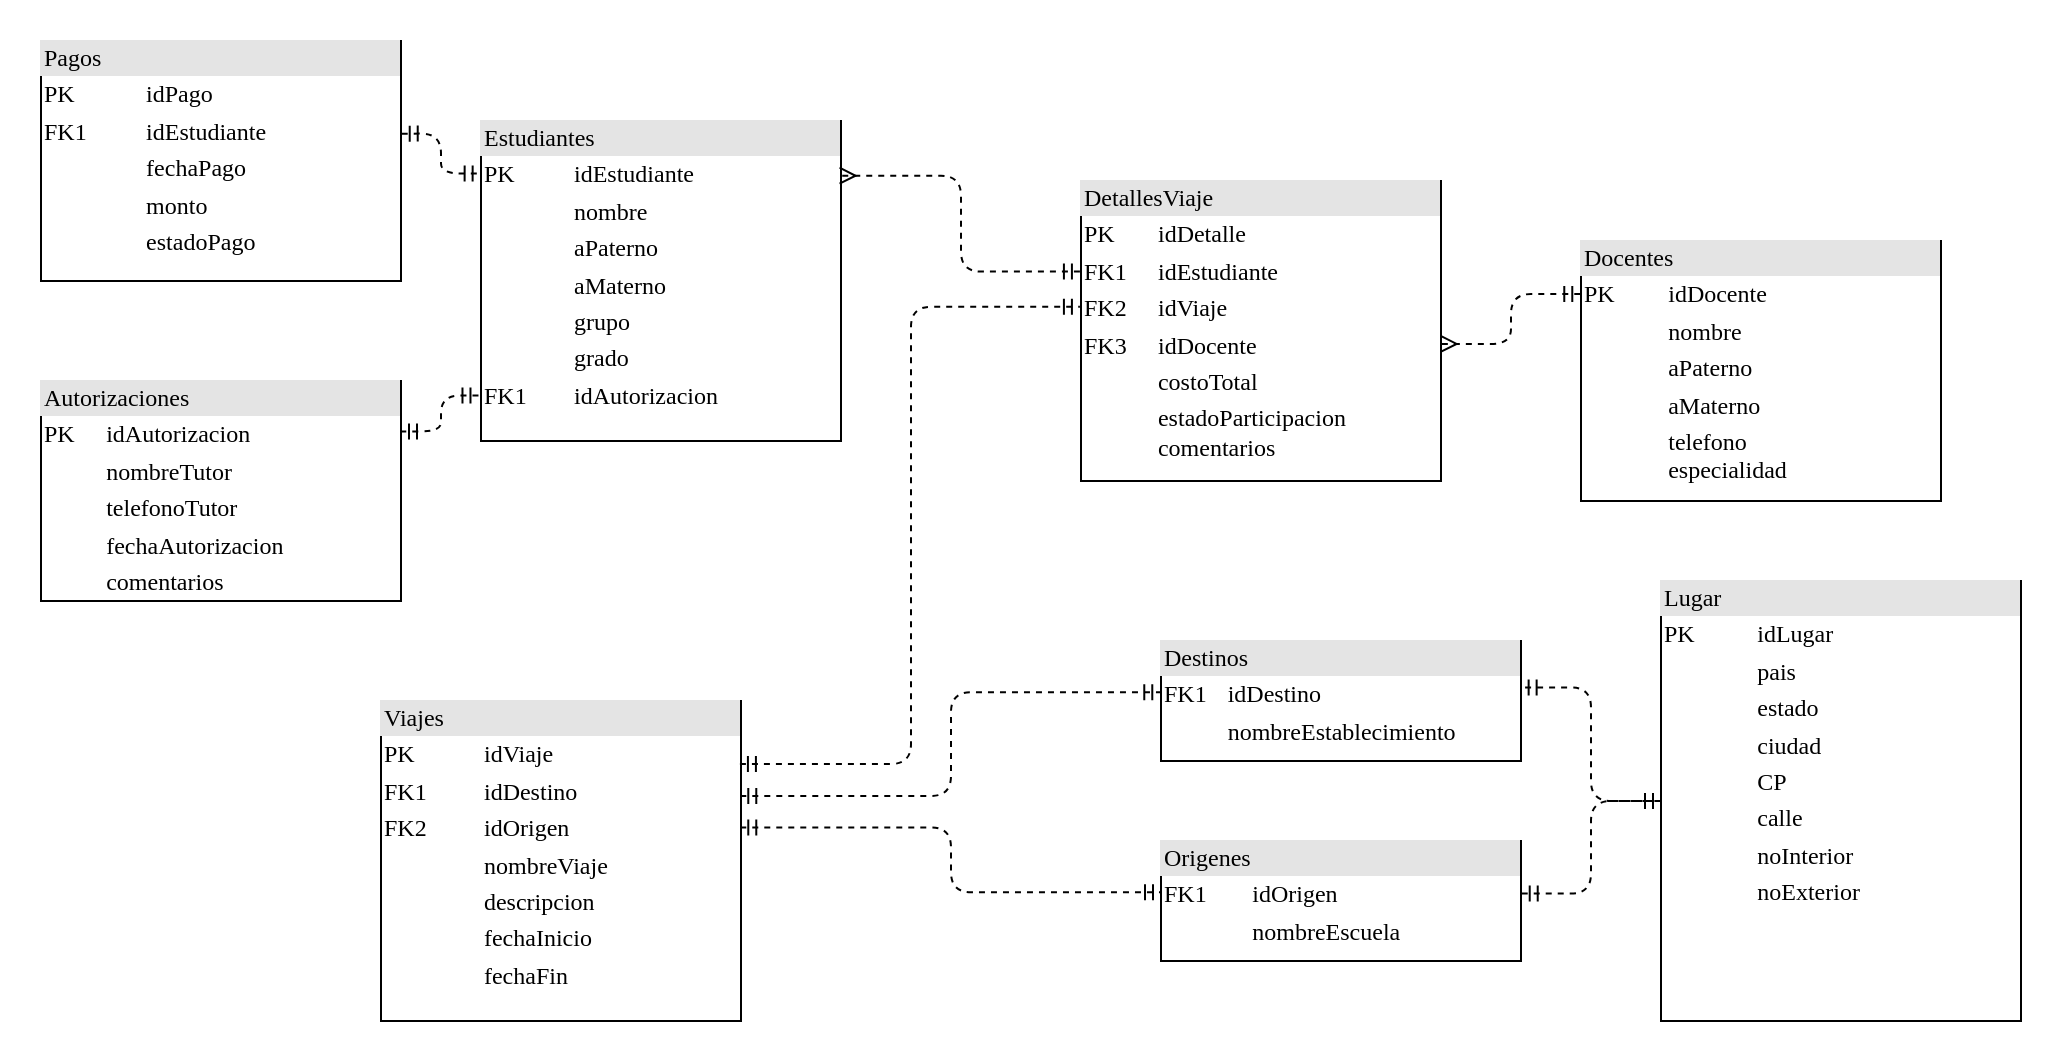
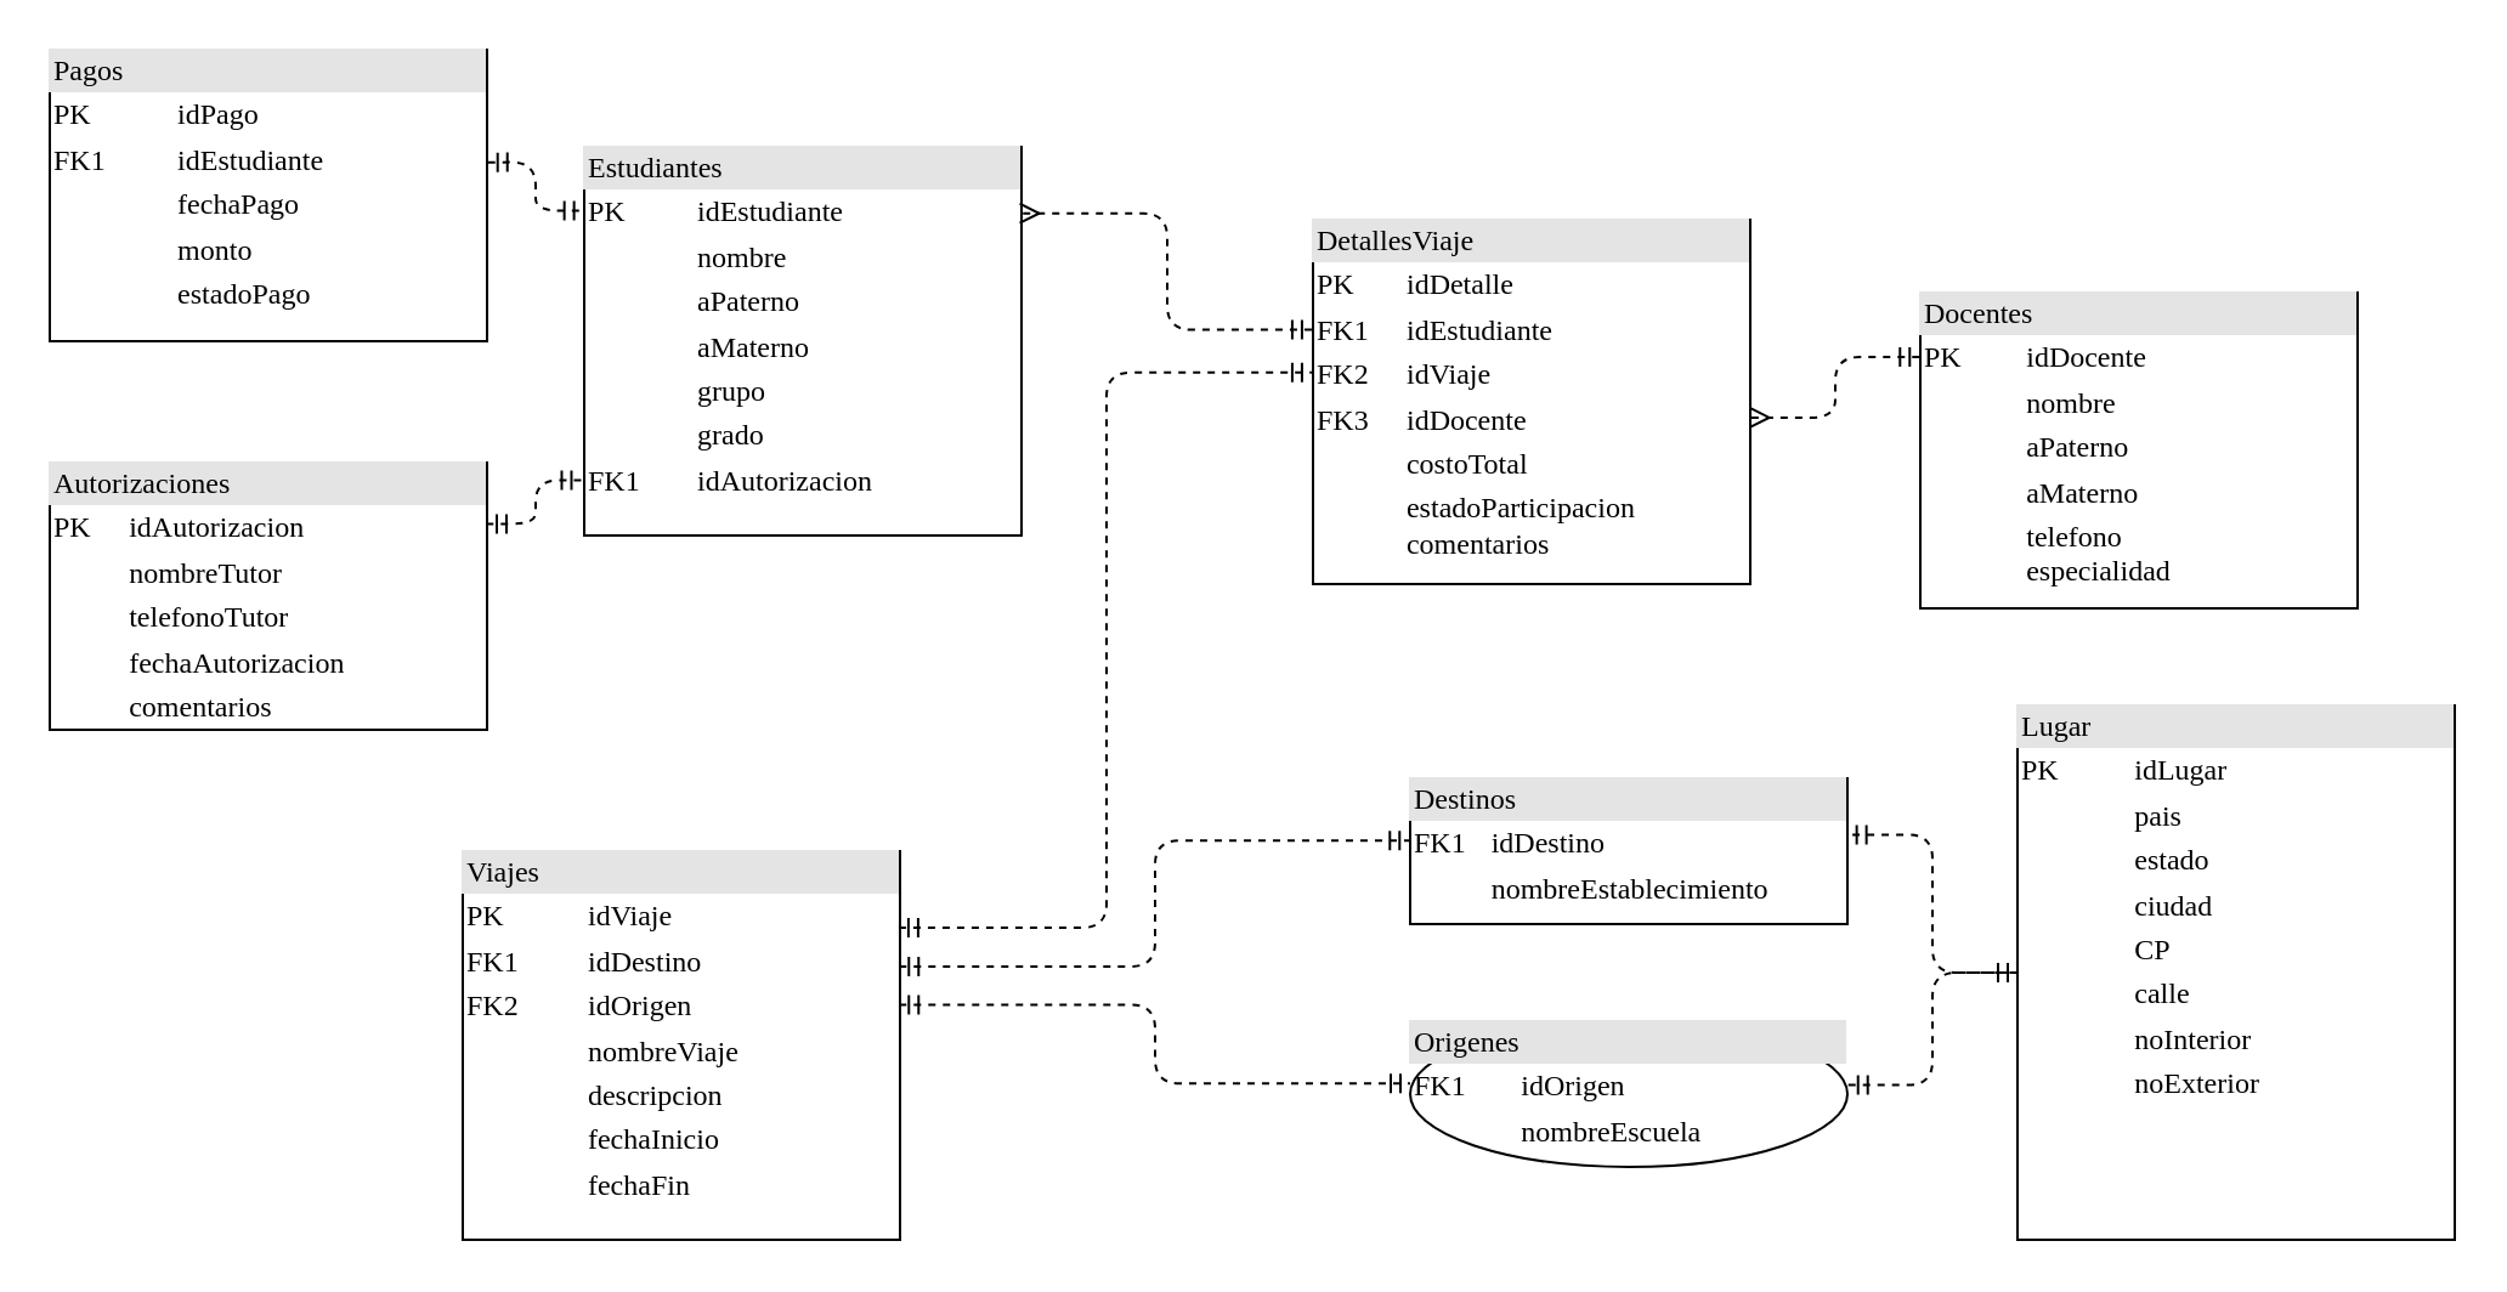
  <mxCell id="0" />
  <mxCell id="1" parent="0" />
  <mxCell id="2" value="&lt;div style=&quot;box-sizing:border-box;width:100%;background:#e4e4e4;padding:2px;&quot;&gt;Viajes&lt;/div&gt;&lt;table style=&quot;width:100%;font-size:1em;&quot; cellpadding=&quot;2&quot; cellspacing=&quot;0&quot;&gt;&lt;tbody&gt;&lt;tr&gt;&lt;td&gt;PK&lt;/td&gt;&lt;td&gt;idViaje&lt;/td&gt;&lt;/tr&gt;&lt;tr&gt;&lt;td&gt;FK1&lt;/td&gt;&lt;td&gt;idDestino&lt;/td&gt;&lt;/tr&gt;&lt;tr&gt;&lt;td&gt;FK2&lt;/td&gt;&lt;td&gt;idOrigen&lt;/td&gt;&lt;/tr&gt;&lt;tr&gt;&lt;td&gt;&lt;/td&gt;&lt;td&gt;nombreViaje&lt;/td&gt;&lt;/tr&gt;&lt;tr&gt;&lt;td&gt;&lt;br&gt;&lt;/td&gt;&lt;td&gt;descripcion&lt;/td&gt;&lt;/tr&gt;&lt;tr&gt;&lt;td&gt;&lt;br&gt;&lt;/td&gt;&lt;td&gt;fechaInicio&lt;/td&gt;&lt;/tr&gt;&lt;tr&gt;&lt;td&gt;&lt;br&gt;&lt;/td&gt;&lt;td&gt;fechaFin&lt;/td&gt;&lt;/tr&gt;&lt;/tbody&gt;&lt;/table&gt;" style="verticalAlign=top;align=left;overflow=fill;html=1;rounded=0;shadow=0;comic=0;labelBackgroundColor=none;strokeWidth=1;fontFamily=Verdana;fontSize=12" parent="1" vertex="1"><mxGeometry x="190" y="350" width="180" height="160" as="geometry" /></mxCell>
  <mxCell id="3" style="edgeStyle=orthogonalEdgeStyle;html=1;entryX=-0.001;entryY=0.164;dashed=1;labelBackgroundColor=none;startArrow=ERmandOne;endArrow=ERmandOne;fontFamily=Verdana;fontSize=12;align=left;endFill=0;entryDx=0;entryDy=0;entryPerimeter=0;exitX=1.002;exitY=0.386;exitDx=0;exitDy=0;exitPerimeter=0;" parent="1" source="4" target="12" edge="1"><mxGeometry relative="1" as="geometry" /></mxCell>
  <mxCell id="4" value="&lt;div style=&quot;box-sizing: border-box ; width: 100% ; background: #e4e4e4 ; padding: 2px&quot;&gt;Pagos&lt;/div&gt;&lt;table style=&quot;width: 100% ; font-size: 1em&quot; cellpadding=&quot;2&quot; cellspacing=&quot;0&quot;&gt;&lt;tbody&gt;&lt;tr&gt;&lt;td&gt;PK&lt;/td&gt;&lt;td&gt;idPago&lt;/td&gt;&lt;/tr&gt;&lt;tr&gt;&lt;td&gt;FK1&lt;/td&gt;&lt;td&gt;idEstudiante&lt;/td&gt;&lt;/tr&gt;&lt;tr&gt;&lt;td&gt;&lt;/td&gt;&lt;td&gt;fechaPago&lt;/td&gt;&lt;/tr&gt;&lt;tr&gt;&lt;td&gt;&lt;br&gt;&lt;/td&gt;&lt;td&gt;monto&lt;br&gt;&lt;/td&gt;&lt;/tr&gt;&lt;tr&gt;&lt;td&gt;&lt;br&gt;&lt;/td&gt;&lt;td&gt;estadoPago&lt;/td&gt;&lt;/tr&gt;&lt;/tbody&gt;&lt;/table&gt;" style="verticalAlign=top;align=left;overflow=fill;html=1;rounded=0;shadow=0;comic=0;labelBackgroundColor=none;strokeWidth=1;fontFamily=Verdana;fontSize=12" parent="1" vertex="1"><mxGeometry x="20" y="20" width="180" height="120" as="geometry" /></mxCell>
  <mxCell id="5" style="edgeStyle=orthogonalEdgeStyle;html=1;labelBackgroundColor=none;startArrow=ERmandOne;endArrow=ERmandOne;fontFamily=Verdana;fontSize=12;align=left;entryX=0;entryY=0.5;entryDx=0;entryDy=0;dashed=1;endFill=0;exitX=1.002;exitY=0.438;exitDx=0;exitDy=0;exitPerimeter=0;" parent="1" source="6" target="9" edge="1"><mxGeometry relative="1" as="geometry" /></mxCell>
- <mxCell id="6" value="&lt;div style=&quot;box-sizing: border-box ; width: 100% ; background: #e4e4e4 ; padding: 2px&quot;&gt;Origenes&lt;/div&gt;&lt;table style=&quot;width: 100% ; font-size: 1em&quot; cellpadding=&quot;2&quot; cellspacing=&quot;0&quot;&gt;&lt;tbody&gt;&lt;tr&gt;&lt;td&gt;FK1&lt;/td&gt;&lt;td&gt;idOrigen&lt;/td&gt;&lt;/tr&gt;&lt;tr&gt;&lt;td&gt;&lt;br&gt;&lt;/td&gt;&lt;td&gt;nombreEscuela&lt;/td&gt;&lt;/tr&gt;&lt;/tbody&gt;&lt;/table&gt;" style="verticalAlign=top;align=left;overflow=fill;html=1;rounded=0;shadow=0;comic=0;labelBackgroundColor=none;strokeWidth=1;fontFamily=Verdana;fontSize=12" parent="1" vertex="1"><mxGeometry x="580" y="420" width="180" height="60" as="geometry" /></mxCell>
+ <mxCell id="6" value="&lt;div style=&quot;box-sizing: border-box ; width: 100% ; background: #e4e4e4 ; padding: 2px&quot;&gt;Origenes&lt;/div&gt;&lt;table style=&quot;width: 100% ; font-size: 1em&quot; cellpadding=&quot;2&quot; cellspacing=&quot;0&quot;&gt;&lt;tbody&gt;&lt;tr&gt;&lt;td&gt;FK1&lt;/td&gt;&lt;td&gt;idOrigen&lt;/td&gt;&lt;/tr&gt;&lt;tr&gt;&lt;td&gt;&lt;br&gt;&lt;/td&gt;&lt;td&gt;nombreEscuela&lt;/td&gt;&lt;/tr&gt;&lt;/tbody&gt;&lt;/table&gt;" style="ellipse;verticalAlign=top;align=left;overflow=fill;html=1;shadow=0;comic=0;labelBackgroundColor=none;strokeWidth=1;fontFamily=Verdana;fontSize=12;" parent="1" vertex="1"><mxGeometry x="580" y="420" width="180" height="60" as="geometry" /></mxCell>
  <mxCell id="7" value="&lt;div style=&quot;box-sizing: border-box ; width: 100% ; background: #e4e4e4 ; padding: 2px&quot;&gt;Destinos&lt;/div&gt;&lt;table style=&quot;width: 100% ; font-size: 1em&quot; cellpadding=&quot;2&quot; cellspacing=&quot;0&quot;&gt;&lt;tbody&gt;&lt;tr&gt;&lt;td&gt;FK1&lt;/td&gt;&lt;td&gt;idDestino&lt;/td&gt;&lt;/tr&gt;&lt;tr&gt;&lt;td&gt;&lt;br&gt;&lt;/td&gt;&lt;td&gt;nombreEstablecimiento&lt;/td&gt;&lt;/tr&gt;&lt;/tbody&gt;&lt;/table&gt;" style="verticalAlign=top;align=left;overflow=fill;html=1;rounded=0;shadow=0;comic=0;labelBackgroundColor=none;strokeWidth=1;fontFamily=Verdana;fontSize=12" parent="1" vertex="1"><mxGeometry x="580" y="320" width="180" height="60" as="geometry" /></mxCell>
  <mxCell id="8" style="edgeStyle=orthogonalEdgeStyle;html=1;entryX=0.999;entryY=0.387;labelBackgroundColor=none;startArrow=ERmandOne;endArrow=ERmandOne;fontFamily=Verdana;fontSize=12;align=left;exitX=0;exitY=0.5;exitDx=0;exitDy=0;dashed=1;endFill=0;entryDx=0;entryDy=0;entryPerimeter=0;" parent="1" source="9" target="7" edge="1"><mxGeometry relative="1" as="geometry" /></mxCell>
  <mxCell id="9" value="&lt;div style=&quot;box-sizing:border-box;width:100%;background:#e4e4e4;padding:2px;&quot;&gt;Lugar&lt;/div&gt;&lt;table style=&quot;width:100%;font-size:1em;&quot; cellpadding=&quot;2&quot; cellspacing=&quot;0&quot;&gt;&lt;tbody&gt;&lt;tr&gt;&lt;td&gt;PK&lt;/td&gt;&lt;td&gt;idLugar&lt;/td&gt;&lt;/tr&gt;&lt;tr&gt;&lt;td&gt;&lt;br&gt;&lt;/td&gt;&lt;td&gt;pais&lt;/td&gt;&lt;/tr&gt;&lt;tr&gt;&lt;td&gt;&lt;br&gt;&lt;/td&gt;&lt;td&gt;estado&lt;/td&gt;&lt;/tr&gt;&lt;tr&gt;&lt;td&gt;&lt;br&gt;&lt;/td&gt;&lt;td&gt;ciudad&lt;/td&gt;&lt;/tr&gt;&lt;tr&gt;&lt;td&gt;&lt;br&gt;&lt;/td&gt;&lt;td&gt;CP&lt;/td&gt;&lt;/tr&gt;&lt;tr&gt;&lt;td&gt;&lt;br&gt;&lt;/td&gt;&lt;td&gt;calle&lt;/td&gt;&lt;/tr&gt;&lt;tr&gt;&lt;td&gt;&lt;br&gt;&lt;/td&gt;&lt;td&gt;noInterior&lt;/td&gt;&lt;/tr&gt;&lt;tr&gt;&lt;td&gt;&lt;br&gt;&lt;/td&gt;&lt;td&gt;noExterior&lt;/td&gt;&lt;/tr&gt;&lt;/tbody&gt;&lt;/table&gt;" style="verticalAlign=top;align=left;overflow=fill;html=1;rounded=0;shadow=0;comic=0;labelBackgroundColor=none;strokeWidth=1;fontFamily=Verdana;fontSize=12" parent="1" vertex="1"><mxGeometry x="830" y="290" width="180" height="220" as="geometry" /></mxCell>
  <mxCell id="10" value="&lt;div style=&quot;box-sizing: border-box ; width: 100% ; background: #e4e4e4 ; padding: 2px&quot;&gt;Autorizaciones&lt;/div&gt;&lt;table style=&quot;width: 100% ; font-size: 1em&quot; cellpadding=&quot;2&quot; cellspacing=&quot;0&quot;&gt;&lt;tbody&gt;&lt;tr&gt;&lt;td&gt;PK&lt;/td&gt;&lt;td&gt;idAutorizacion&lt;/td&gt;&lt;/tr&gt;&lt;tr&gt;&lt;td&gt;&lt;br&gt;&lt;/td&gt;&lt;td&gt;nombreTutor&lt;/td&gt;&lt;/tr&gt;&lt;tr&gt;&lt;td&gt;&lt;/td&gt;&lt;td&gt;telefonoTutor&lt;/td&gt;&lt;/tr&gt;&lt;tr&gt;&lt;td&gt;&lt;br&gt;&lt;/td&gt;&lt;td&gt;fechaAutorizacion&lt;br&gt;&lt;/td&gt;&lt;/tr&gt;&lt;tr&gt;&lt;td&gt;&lt;br&gt;&lt;/td&gt;&lt;td&gt;comentarios&lt;br&gt;&lt;/td&gt;&lt;/tr&gt;&lt;/tbody&gt;&lt;/table&gt;" style="verticalAlign=top;align=left;overflow=fill;html=1;rounded=0;shadow=0;comic=0;labelBackgroundColor=none;strokeWidth=1;fontFamily=Verdana;fontSize=12" parent="1" vertex="1"><mxGeometry x="20" y="190" width="180" height="110" as="geometry" /></mxCell>
  <mxCell id="11" style="edgeStyle=orthogonalEdgeStyle;html=1;entryX=1;entryY=0.229;labelBackgroundColor=none;startArrow=ERmandOne;endArrow=ERmandOne;fontFamily=Verdana;fontSize=12;align=left;dashed=1;exitX=-0.007;exitY=0.858;exitDx=0;exitDy=0;exitPerimeter=0;entryDx=0;entryDy=0;endFill=0;entryPerimeter=0;" parent="1" source="12" target="10" edge="1"><mxGeometry relative="1" as="geometry" /></mxCell>
  <mxCell id="12" value="&lt;div style=&quot;box-sizing: border-box ; width: 100% ; background: #e4e4e4 ; padding: 2px&quot;&gt;Estudiantes&lt;/div&gt;&lt;table style=&quot;width: 100% ; font-size: 1em&quot; cellpadding=&quot;2&quot; cellspacing=&quot;0&quot;&gt;&lt;tbody&gt;&lt;tr&gt;&lt;td&gt;PK&lt;/td&gt;&lt;td&gt;idEstudiante&lt;/td&gt;&lt;/tr&gt;&lt;tr&gt;&lt;td&gt;&lt;br&gt;&lt;/td&gt;&lt;td&gt;nombre&lt;/td&gt;&lt;/tr&gt;&lt;tr&gt;&lt;td&gt;&lt;/td&gt;&lt;td&gt;aPaterno&lt;/td&gt;&lt;/tr&gt;&lt;tr&gt;&lt;td&gt;&lt;br&gt;&lt;/td&gt;&lt;td&gt;aMaterno&lt;/td&gt;&lt;/tr&gt;&lt;tr&gt;&lt;td&gt;&lt;br&gt;&lt;/td&gt;&lt;td&gt;grupo&lt;/td&gt;&lt;/tr&gt;&lt;tr&gt;&lt;td&gt;&lt;br&gt;&lt;/td&gt;&lt;td&gt;grado&lt;/td&gt;&lt;/tr&gt;&lt;tr&gt;&lt;td&gt;FK1&lt;/td&gt;&lt;td&gt;idAutorizacion&lt;/td&gt;&lt;/tr&gt;&lt;/tbody&gt;&lt;/table&gt;" style="verticalAlign=top;align=left;overflow=fill;html=1;rounded=0;shadow=0;comic=0;labelBackgroundColor=none;strokeWidth=1;fontFamily=Verdana;fontSize=12" parent="1" vertex="1"><mxGeometry x="240" y="60" width="180" height="160" as="geometry" /></mxCell>
  <mxCell id="13" value="&lt;div style=&quot;box-sizing: border-box ; width: 100% ; background: #e4e4e4 ; padding: 2px&quot;&gt;DetallesViaje&lt;/div&gt;&lt;table style=&quot;width: 100% ; font-size: 1em&quot; cellpadding=&quot;2&quot; cellspacing=&quot;0&quot;&gt;&lt;tbody&gt;&lt;tr&gt;&lt;td&gt;PK&lt;/td&gt;&lt;td&gt;idDetalle&lt;/td&gt;&lt;/tr&gt;&lt;tr&gt;&lt;td&gt;FK1&lt;/td&gt;&lt;td&gt;idEstudiante&lt;/td&gt;&lt;/tr&gt;&lt;tr&gt;&lt;td&gt;FK2&lt;/td&gt;&lt;td&gt;idViaje&lt;/td&gt;&lt;/tr&gt;&lt;tr&gt;&lt;td&gt;FK3&lt;/td&gt;&lt;td&gt;idDocente&lt;br&gt;&lt;/td&gt;&lt;/tr&gt;&lt;tr&gt;&lt;td&gt;&lt;br&gt;&lt;/td&gt;&lt;td&gt;costoTotal&lt;br&gt;&lt;/td&gt;&lt;/tr&gt;&lt;tr&gt;&lt;td&gt;&lt;br&gt;&lt;/td&gt;&lt;td&gt;estadoParticipacion&lt;br&gt;comentarios&lt;/td&gt;&lt;/tr&gt;&lt;/tbody&gt;&lt;/table&gt;" style="verticalAlign=top;align=left;overflow=fill;html=1;rounded=0;shadow=0;comic=0;labelBackgroundColor=none;strokeWidth=1;fontFamily=Verdana;fontSize=12" parent="1" vertex="1"><mxGeometry x="540" y="90" width="180" height="150" as="geometry" /></mxCell>
  <mxCell id="14" style="edgeStyle=orthogonalEdgeStyle;html=1;entryX=0.996;entryY=0.171;labelBackgroundColor=none;startArrow=ERmandOne;endArrow=ERmany;fontFamily=Verdana;fontSize=12;align=left;dashed=1;exitX=-0.003;exitY=0.302;exitDx=0;exitDy=0;exitPerimeter=0;entryDx=0;entryDy=0;endFill=0;entryPerimeter=0;startFill=0;" parent="1" source="13" target="12" edge="1"><mxGeometry relative="1" as="geometry"><mxPoint x="810" y="321" as="sourcePoint" /><mxPoint x="900" y="210" as="targetPoint" /></mxGeometry></mxCell>
  <mxCell id="15" value="&lt;div style=&quot;box-sizing: border-box ; width: 100% ; background: #e4e4e4 ; padding: 2px&quot;&gt;Docentes&lt;/div&gt;&lt;table style=&quot;width: 100% ; font-size: 1em&quot; cellpadding=&quot;2&quot; cellspacing=&quot;0&quot;&gt;&lt;tbody&gt;&lt;tr&gt;&lt;td&gt;PK&lt;/td&gt;&lt;td&gt;idDocente&lt;/td&gt;&lt;/tr&gt;&lt;tr&gt;&lt;td&gt;&lt;br&gt;&lt;/td&gt;&lt;td&gt;nombre&lt;/td&gt;&lt;/tr&gt;&lt;tr&gt;&lt;td&gt;&lt;/td&gt;&lt;td&gt;aPaterno&lt;/td&gt;&lt;/tr&gt;&lt;tr&gt;&lt;td&gt;&lt;br&gt;&lt;/td&gt;&lt;td&gt;aMaterno&lt;br&gt;&lt;/td&gt;&lt;/tr&gt;&lt;tr&gt;&lt;td&gt;&lt;br&gt;&lt;/td&gt;&lt;td&gt;telefono&lt;br&gt;especialidad&lt;/td&gt;&lt;/tr&gt;&lt;/tbody&gt;&lt;/table&gt;" style="verticalAlign=top;align=left;overflow=fill;html=1;rounded=0;shadow=0;comic=0;labelBackgroundColor=none;strokeWidth=1;fontFamily=Verdana;fontSize=12" parent="1" vertex="1"><mxGeometry x="790" y="120" width="180" height="130" as="geometry" /></mxCell>
  <mxCell id="16" style="edgeStyle=orthogonalEdgeStyle;html=1;labelBackgroundColor=none;startArrow=ERmandOne;endArrow=ERmany;fontFamily=Verdana;fontSize=12;align=left;dashed=1;exitX=-0.002;exitY=0.204;exitDx=0;exitDy=0;exitPerimeter=0;endFill=0;startFill=0;entryX=0.999;entryY=0.543;entryDx=0;entryDy=0;entryPerimeter=0;" parent="1" source="15" target="13" edge="1"><mxGeometry relative="1" as="geometry"><mxPoint x="790" y="400" as="sourcePoint" /><mxPoint x="710" y="290" as="targetPoint" /></mxGeometry></mxCell>
  <mxCell id="17" value="" style="edgeStyle=orthogonalEdgeStyle;html=1;endArrow=ERmandOne;startArrow=ERmandOne;labelBackgroundColor=none;fontFamily=Verdana;fontSize=12;align=left;exitX=0.997;exitY=0.197;entryX=-0.003;entryY=0.419;dashed=1;entryDx=0;entryDy=0;entryPerimeter=0;endFill=0;exitDx=0;exitDy=0;exitPerimeter=0;" parent="1" source="2" target="13" edge="1"><mxGeometry width="100" height="100" relative="1" as="geometry"><mxPoint x="550" y="310" as="sourcePoint" /><mxPoint x="601" y="382" as="targetPoint" /></mxGeometry></mxCell>
  <mxCell id="18" style="edgeStyle=orthogonalEdgeStyle;html=1;labelBackgroundColor=none;startArrow=ERmandOne;endArrow=ERmandOne;fontFamily=Verdana;fontSize=12;align=left;entryX=-0.002;entryY=0.427;entryDx=0;entryDy=0;entryPerimeter=0;dashed=1;endFill=0;exitX=0.998;exitY=0.297;exitDx=0;exitDy=0;exitPerimeter=0;" parent="1" source="2" target="7" edge="1"><mxGeometry relative="1" as="geometry"><mxPoint x="100" y="540" as="sourcePoint" /><mxPoint x="440" y="570" as="targetPoint" /></mxGeometry></mxCell>
  <mxCell id="19" style="edgeStyle=orthogonalEdgeStyle;html=1;labelBackgroundColor=none;startArrow=ERmandOne;endArrow=ERmandOne;fontFamily=Verdana;fontSize=12;align=left;entryX=0;entryY=0.427;entryDx=0;entryDy=0;entryPerimeter=0;dashed=1;endFill=0;exitX=0.998;exitY=0.395;exitDx=0;exitDy=0;exitPerimeter=0;" parent="1" source="2" target="6" edge="1"><mxGeometry relative="1" as="geometry"><mxPoint x="65" y="400" as="sourcePoint" /><mxPoint x="65" y="651" as="targetPoint" /></mxGeometry></mxCell>
